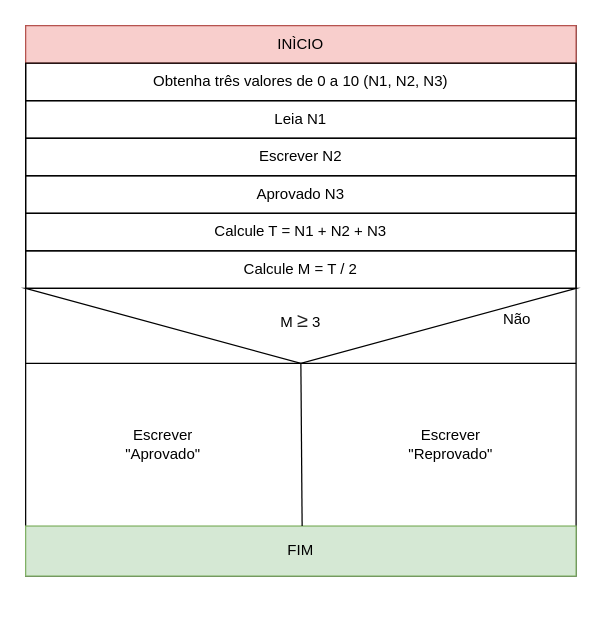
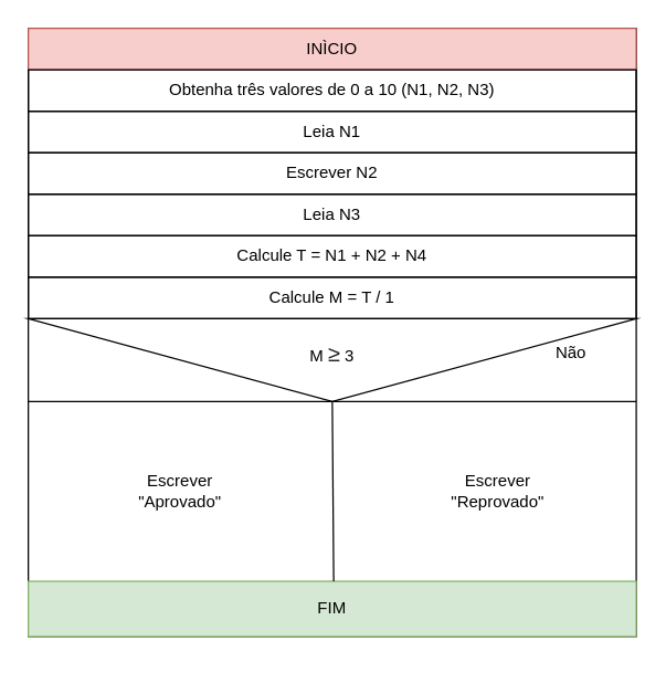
  <mxCell id="0" />
  <mxCell id="1" parent="0" />
  <mxCell id="2" value="" style="whiteSpace=wrap;html=1;aspect=fixed;" vertex="1" parent="1"><mxGeometry x="20" y="20" width="440" height="440" as="geometry" /></mxCell>
  <mxCell id="3" value="INÌCIO" style="text;html=1;strokeColor=#b85450;fillColor=#f8cecc;align=center;verticalAlign=middle;whiteSpace=wrap;rounded=0;" vertex="1" parent="1"><mxGeometry x="20" y="20" width="440" height="30" as="geometry" /></mxCell>
  <mxCell id="4" value="FIM" style="text;html=1;strokeColor=#82b366;fillColor=#d5e8d4;align=center;verticalAlign=middle;whiteSpace=wrap;rounded=0;" vertex="1" parent="1"><mxGeometry x="20" y="420" width="440" height="40" as="geometry" /></mxCell>
  <mxCell id="5" value="Obtenha três valores de 0 a 10 (N1, N2, N3)" style="text;html=1;strokeColor=#000000;fillColor=none;align=center;verticalAlign=middle;whiteSpace=wrap;rounded=0;" vertex="1" parent="1"><mxGeometry x="20" y="50" width="440" height="30" as="geometry" /></mxCell>
  <mxCell id="6" value="Leia N1" style="text;html=1;strokeColor=#000000;fillColor=none;align=center;verticalAlign=middle;whiteSpace=wrap;rounded=0;" vertex="1" parent="1"><mxGeometry x="20" y="80" width="440" height="30" as="geometry" /></mxCell>
  <mxCell id="7" value="" style="triangle;whiteSpace=wrap;html=1;strokeColor=#000000;rotation=90;" vertex="1" parent="1"><mxGeometry x="210" y="40" width="60" height="440" as="geometry" /></mxCell>
  <mxCell id="8" value="M&amp;nbsp;&lt;span style=&quot;color: rgb(34 , 34 , 34) ; font-family: &amp;#34;arial&amp;#34; , sans-serif ; font-size: 16px ; text-align: left ; background-color: rgb(255 , 255 , 255)&quot;&gt;≥&lt;/span&gt;&amp;nbsp;3" style="text;html=1;strokeColor=none;fillColor=none;align=center;verticalAlign=middle;whiteSpace=wrap;rounded=0;" vertex="1" parent="1"><mxGeometry x="20" y="230" width="440" height="50" as="geometry" /></mxCell>
  <mxCell id="9" value="Não" style="text;html=1;strokeColor=none;fillColor=none;align=center;verticalAlign=middle;whiteSpace=wrap;rounded=0;" vertex="1" parent="1"><mxGeometry x="393" y="245" width="40" height="20" as="geometry" /></mxCell>
  <mxCell id="10" value="" style="endArrow=none;html=1;" edge="1" parent="1"><mxGeometry width="50" height="50" relative="1" as="geometry"><mxPoint x="241" y="420" as="sourcePoint" /><mxPoint x="240" y="290" as="targetPoint" /></mxGeometry></mxCell>
  <mxCell id="11" value="Escrever &quot;Aprovado&quot;" style="text;html=1;strokeColor=none;fillColor=none;align=center;verticalAlign=middle;whiteSpace=wrap;rounded=0;" vertex="1" parent="1"><mxGeometry x="80" y="320" width="100" height="70" as="geometry" /></mxCell>
  <mxCell id="12" value="Escrever &quot;Reprovado&quot;" style="text;html=1;strokeColor=none;fillColor=none;align=center;verticalAlign=middle;whiteSpace=wrap;rounded=0;" vertex="1" parent="1"><mxGeometry x="310" y="320" width="100" height="70" as="geometry" /></mxCell>
  <mxCell id="13" value="Escrever N2" style="text;html=1;strokeColor=#000000;fillColor=none;align=center;verticalAlign=middle;whiteSpace=wrap;rounded=0;" vertex="1" parent="1"><mxGeometry x="20" y="110" width="440" height="30" as="geometry" /></mxCell>
- <mxCell id="14" value="Aprovado N3" style="text;html=1;strokeColor=#000000;fillColor=none;align=center;verticalAlign=middle;whiteSpace=wrap;rounded=0;" vertex="1" parent="1"><mxGeometry x="20" y="140" width="440" height="30" as="geometry" /></mxCell>
- <mxCell id="15" value="Calcule T = N1 + N2 + N3" style="text;html=1;strokeColor=#000000;fillColor=none;align=center;verticalAlign=middle;whiteSpace=wrap;rounded=0;" vertex="1" parent="1"><mxGeometry x="20" y="170" width="440" height="30" as="geometry" /></mxCell>
- <mxCell id="16" value="Calcule M = T / 2" style="text;html=1;strokeColor=#000000;fillColor=none;align=center;verticalAlign=middle;whiteSpace=wrap;rounded=0;" vertex="1" parent="1"><mxGeometry x="20" y="200" width="440" height="30" as="geometry" /></mxCell>
+ <mxCell id="14" value="Leia N3" style="text;html=1;strokeColor=#000000;fillColor=none;align=center;verticalAlign=middle;whiteSpace=wrap;rounded=0;" vertex="1" parent="1"><mxGeometry x="20" y="140" width="440" height="30" as="geometry" /></mxCell>
+ <mxCell id="15" value="Calcule T = N1 + N2 + N4" style="text;html=1;strokeColor=#000000;fillColor=none;align=center;verticalAlign=middle;whiteSpace=wrap;rounded=0;" vertex="1" parent="1"><mxGeometry x="20" y="170" width="440" height="30" as="geometry" /></mxCell>
+ <mxCell id="16" value="Calcule M = T / 1" style="text;html=1;strokeColor=#000000;fillColor=none;align=center;verticalAlign=middle;whiteSpace=wrap;rounded=0;" vertex="1" parent="1"><mxGeometry x="20" y="200" width="440" height="30" as="geometry" /></mxCell>
  <mxCell id="17" value="" style="endArrow=none;html=1;" edge="1" parent="1"><mxGeometry width="50" height="50" relative="1" as="geometry"><mxPoint x="20" y="290" as="sourcePoint" /><mxPoint x="460" y="290" as="targetPoint" /></mxGeometry></mxCell>
